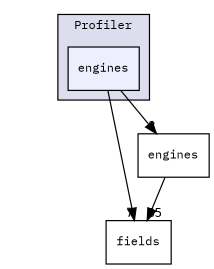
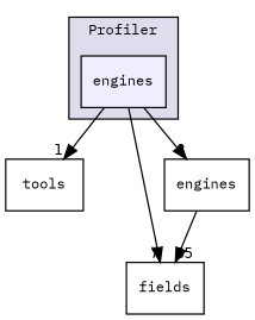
  digraph {
    compound=true
    fontname="IBM Plex Mono"
    node [fontname="IBM Plex Mono" fontsize=10 shape=box]
    edge [labeldistance=1.5 labelfontname=Helvetica labelfontsize=10 fontname="IBM Plex Mono"]
    n1 [fillcolor="#eeeeff" label=engines pencolor=black style=filled]
+   n2 [label=tools]
    n3 [label=fields]
    n4 [label=engines]
    subgraph cluster_1 {
      bgcolor="#ddddee"
      fontsize=10
      label=Profiler
      pencolor=black
      n1
    }
+   n1 -> n2 [headlabel=1]
    n1 -> n3 [headlabel=7]
    n1 -> n4 [headlabel=3]
    n4 -> n3 [headlabel=65]
  }
